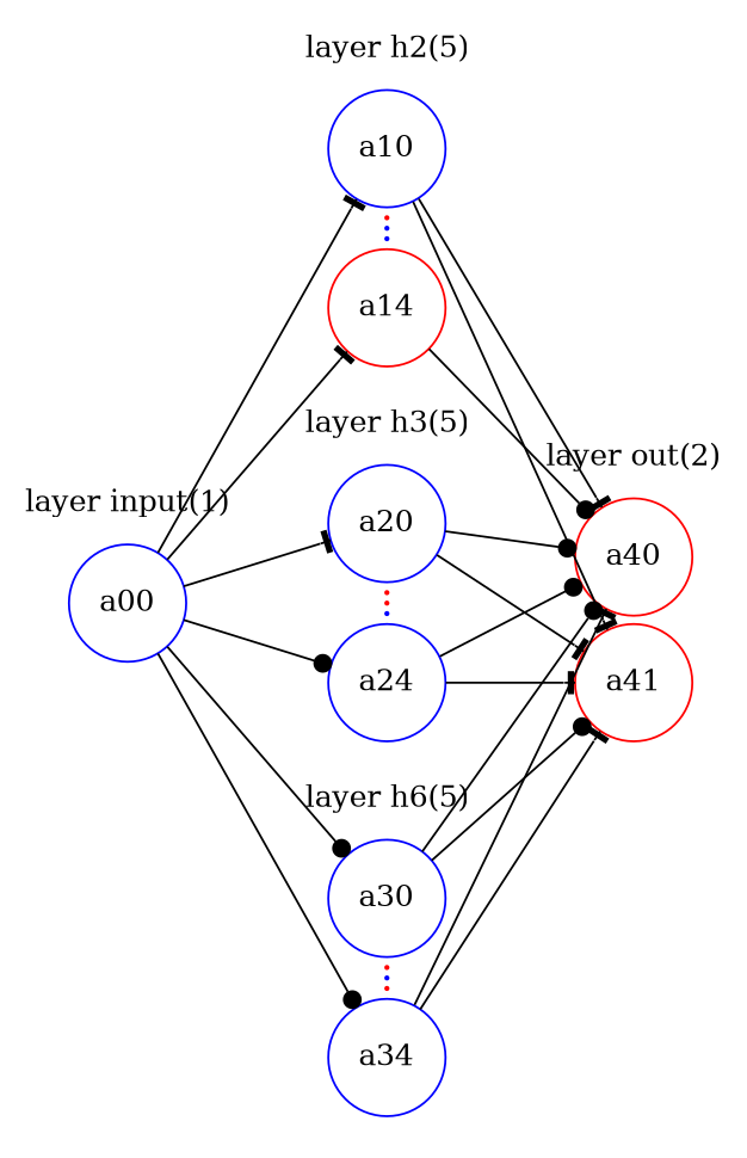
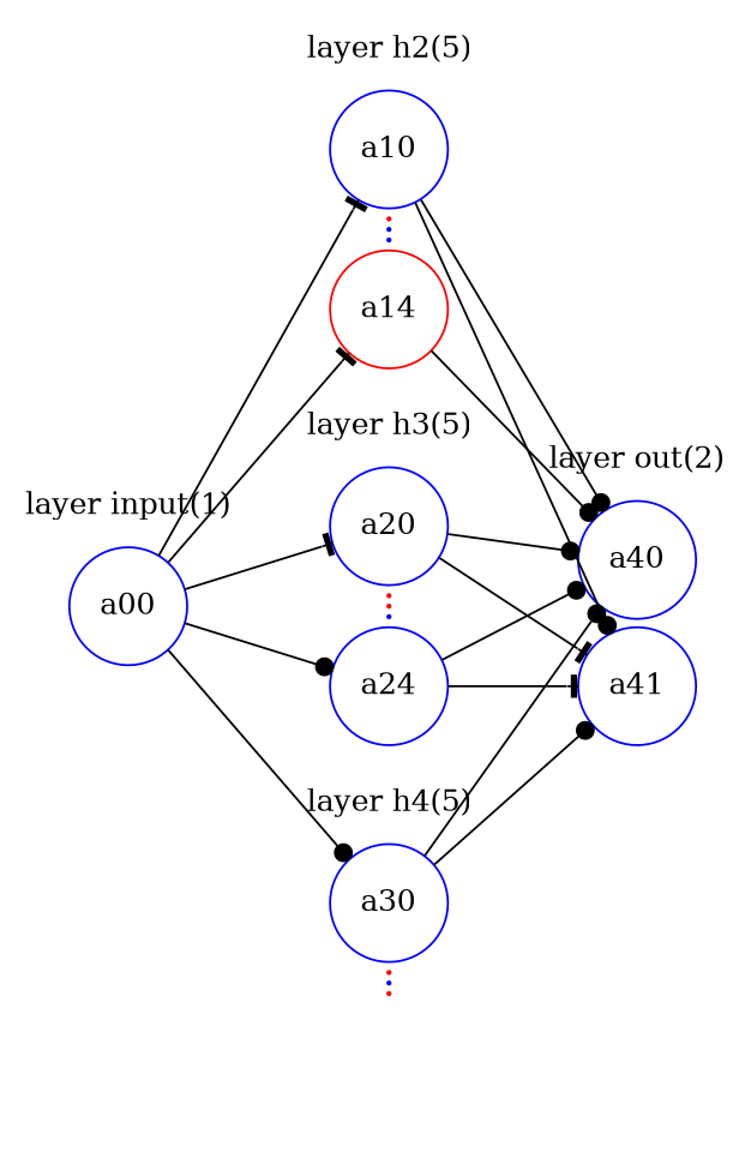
  digraph {
    nodesep=.05
    rankdir=LR
    splines=line
    node [color=blue shape=circle style=solid]
    edge [arrowhead=tee]
    a00 [height=.5]
    a10 [height=.5]
    a11 [color=red height=.02 shape=point]
    a12 [height=.02 shape=point]
    a13 [height=.02 shape=point]
    a14 [color=red height=.5]
    a20 [height=.5]
    a21 [color=red height=.02 shape=point]
    a22 [color=red height=.02 shape=point]
    a23 [height=.02 shape=point]
    a24 [height=.5]
    a30 [height=.5]
    a31 [color=red height=.02 shape=point]
    a32 [height=.02 shape=point]
    a33 [color=red height=.02 shape=point]
-   a34 [height=.5]
-   a40 [color=red height=.5]
-   a41 [color=red height=.5]
+   a40 [height=.5]
+   a41 [height=.5]
    subgraph cluster_1 {
      color=white
      label="layer input(1)"
      a00
    }
    subgraph cluster_2 {
      color=white
      label="layer h2(5)"
      a10
      a11
      a12
      a13
      a14
    }
    subgraph cluster_3 {
      color=white
      label="layer h3(5)"
      a20
      a21
      a22
      a23
      a24
    }
    subgraph cluster_4 {
      color=white
-     label="layer h6(5)"
+     label="layer h4(5)"
      a30
      a31
      a32
      a33
-     a34
    }
    subgraph cluster_5 {
      color=white
      label="layer out(2)"
      a40
      a41
    }
    a00 -> a10
    a00 -> a14
    a00 -> a20
    a00 -> a24 [arrowhead=dot]
    a00 -> a30 [arrowhead=dot]
-   a00 -> a34 [arrowhead=dot]
-   a10 -> a40
-   a10 -> a41
+   a10 -> a40 [arrowhead=dot]
+   a10 -> a41 [arrowhead=dot]
    a14 -> a40 [arrowhead=dot]
    a20 -> a40 [arrowhead=dot]
    a20 -> a41
    a24 -> a40 [arrowhead=dot]
    a24 -> a41
    a30 -> a40 [arrowhead=dot]
    a30 -> a41 [arrowhead=dot]
-   a34 -> a40
-   a34 -> a41
  }
